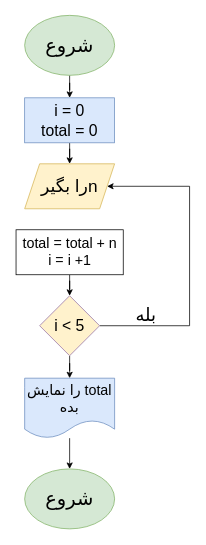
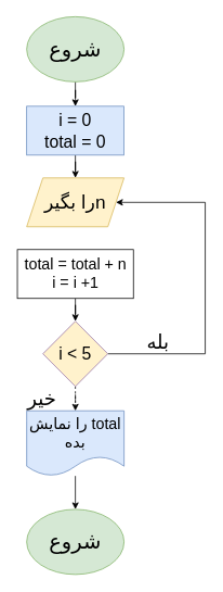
  <mxCell id="0" />
  <mxCell id="1" parent="0" />
  <mxCell id="2" value="" style="edgeStyle=orthogonalEdgeStyle;rounded=0;orthogonalLoop=1;jettySize=auto;html=1;" edge="1" parent="1" source="3" target="5"><mxGeometry relative="1" as="geometry" /></mxCell>
  <mxCell id="3" value="&lt;font style=&quot;font-size: 26px;&quot;&gt;شروع&lt;/font&gt;" style="ellipse;whiteSpace=wrap;html=1;fillColor=#d5e8d4;strokeColor=#82b366;" vertex="1" parent="1"><mxGeometry x="32" width="120" height="80" as="geometry" y="20" /></mxCell>
  <mxCell id="4" value="" style="edgeStyle=orthogonalEdgeStyle;rounded=0;orthogonalLoop=1;jettySize=auto;html=1;" edge="1" parent="1" source="5" target="6"><mxGeometry relative="1" as="geometry" /></mxCell>
  <mxCell id="5" value="&lt;font style=&quot;font-size: 21px;&quot;&gt;i = 0&lt;br&gt;total = 0&lt;/font&gt;" style="rounded=0;whiteSpace=wrap;html=1;fillColor=#dae8fc;strokeColor=#6c8ebf;" vertex="1" parent="1"><mxGeometry x="32" y="130" width="120" height="60" as="geometry" /></mxCell>
  <mxCell id="6" value="&lt;div style=&quot;direction: rtl;&quot;&gt;&lt;span style=&quot;background-color: initial;&quot;&gt;&lt;font style=&quot;font-size: 23px;&quot;&gt;nرا بگیر&lt;/font&gt;&lt;/span&gt;&lt;/div&gt;" style="shape=parallelogram;perimeter=parallelogramPerimeter;whiteSpace=wrap;html=1;fixedSize=1;fillColor=#fff2cc;strokeColor=#d6b656;" vertex="1" parent="1"><mxGeometry x="32" y="218" width="120" height="60" as="geometry" /></mxCell>
  <mxCell id="7" value="" style="edgeStyle=orthogonalEdgeStyle;rounded=0;orthogonalLoop=1;jettySize=auto;html=1;" edge="1" parent="1" source="8" target="11"><mxGeometry relative="1" as="geometry" /></mxCell>
  <mxCell id="8" value="&lt;font style=&quot;font-size: 19px;&quot;&gt;total = total + n&lt;br&gt;i = i +1&lt;br&gt;&lt;/font&gt;" style="rounded=0;whiteSpace=wrap;html=1;" vertex="1" parent="1"><mxGeometry x="20.5" y="306" width="143" height="60" as="geometry" /></mxCell>
  <mxCell id="9" style="edgeStyle=orthogonalEdgeStyle;rounded=0;orthogonalLoop=1;jettySize=auto;html=1;exitX=1;exitY=0.5;exitDx=0;exitDy=0;entryX=1;entryY=0.5;entryDx=0;entryDy=0;" edge="1" parent="1" source="11" target="6"><mxGeometry relative="1" as="geometry"><Array as="points"><mxPoint x="252" y="434" /><mxPoint x="252" y="248" /></Array></mxGeometry></mxCell>
- <mxCell id="10" value="" style="edgeStyle=orthogonalEdgeStyle;rounded=0;orthogonalLoop=1;jettySize=auto;html=1;" edge="1" parent="1" source="11" target="14"><mxGeometry relative="1" as="geometry" /></mxCell>
+ <mxCell id="10" value="" style="edgeStyle=orthogonalEdgeStyle;rounded=0;orthogonalLoop=1;jettySize=auto;html=1;dashed=1;" edge="1" parent="1" source="11" target="14"><mxGeometry relative="1" as="geometry" /></mxCell>
  <mxCell id="11" value="&lt;font style=&quot;font-size: 21px;&quot;&gt;i &amp;lt; 5&lt;/font&gt;" style="rhombus;whiteSpace=wrap;html=1;fillColor=#fff2cc;strokeColor=#9673a6;" vertex="1" parent="1"><mxGeometry x="52" y="394" width="80" height="80" as="geometry" /></mxCell>
  <mxCell id="12" value="&lt;font style=&quot;font-size: 24px;&quot;&gt;بله&lt;/font&gt;" style="text;html=1;strokeColor=none;fillColor=none;align=center;verticalAlign=middle;whiteSpace=wrap;rounded=0;" vertex="1" parent="1"><mxGeometry x="164" y="405" width="60" height="30" as="geometry" /></mxCell>
  <mxCell id="13" value="" style="edgeStyle=orthogonalEdgeStyle;rounded=0;orthogonalLoop=1;jettySize=auto;html=1;" edge="1" parent="1" source="14" target="15"><mxGeometry relative="1" as="geometry" /></mxCell>
  <mxCell id="14" value="&lt;div style=&quot;direction: rtl;&quot;&gt;&lt;span style=&quot;background-color: initial;&quot;&gt;&lt;font style=&quot;font-size: 19px;&quot;&gt;total را نمایش بده&lt;/font&gt;&lt;/span&gt;&lt;/div&gt;" style="shape=document;whiteSpace=wrap;html=1;boundedLbl=1;fillColor=#dae8fc;strokeColor=#6c8ebf;" vertex="1" parent="1"><mxGeometry x="32" y="504" width="120" height="80" as="geometry" /></mxCell>
  <mxCell id="15" value="&lt;font style=&quot;font-size: 26px;&quot;&gt;شروع&lt;/font&gt;" style="ellipse;whiteSpace=wrap;html=1;fillColor=#d5e8d4;strokeColor=#82b366;" vertex="1" parent="1"><mxGeometry x="32" y="625" width="120" height="80" as="geometry" /></mxCell>
+ <mxCell id="16" value="&lt;font style=&quot;font-size: 24px;&quot;&gt;خیر&lt;/font&gt;" style="text;html=1;strokeColor=none;fillColor=none;align=center;verticalAlign=middle;whiteSpace=wrap;rounded=0;" vertex="1" parent="1"><mxGeometry x="20.5" y="474" width="60" height="30" as="geometry" /></mxCell>
